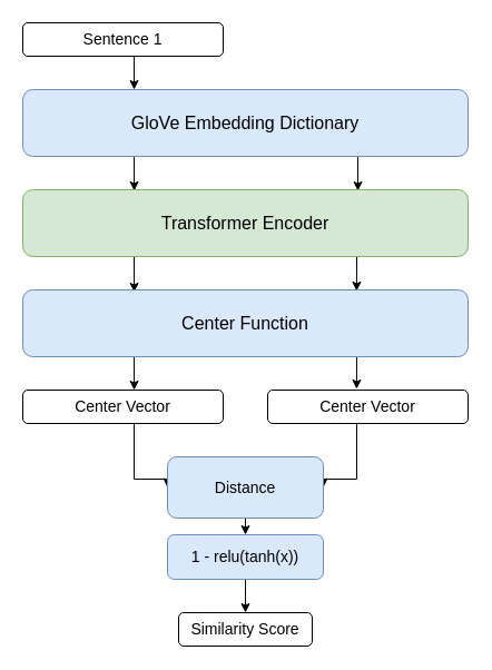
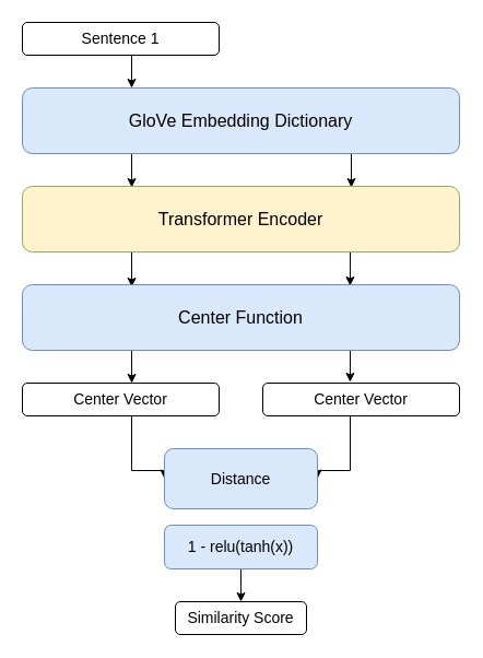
  <mxCell id="0" />
  <mxCell id="1" parent="0" />
  <mxCell id="2" style="edgeStyle=orthogonalEdgeStyle;rounded=0;orthogonalLoop=1;jettySize=auto;html=1;exitX=0.5;exitY=1;exitDx=0;exitDy=0;entryX=0.25;entryY=0;entryDx=0;entryDy=0;" edge="1" parent="1" source="3" target="6"><mxGeometry relative="1" as="geometry" /></mxCell>
  <mxCell id="3" value="&lt;font style=&quot;font-size: 14px&quot;&gt;Sentence 1&lt;/font&gt;" style="rounded=1;whiteSpace=wrap;html=1;" vertex="1" parent="1"><mxGeometry x="20" y="20" width="180" height="30" as="geometry" /></mxCell>
  <mxCell id="4" style="edgeStyle=orthogonalEdgeStyle;rounded=0;orthogonalLoop=1;jettySize=auto;html=1;exitX=0.75;exitY=1;exitDx=0;exitDy=0;" edge="1" parent="1" source="6"><mxGeometry relative="1" as="geometry"><mxPoint x="321" y="171" as="targetPoint" /></mxGeometry></mxCell>
  <mxCell id="5" style="edgeStyle=orthogonalEdgeStyle;rounded=0;orthogonalLoop=1;jettySize=auto;html=1;exitX=0.25;exitY=1;exitDx=0;exitDy=0;entryX=0.556;entryY=0.033;entryDx=0;entryDy=0;entryPerimeter=0;" edge="1" parent="1" source="6"><mxGeometry relative="1" as="geometry"><mxPoint x="120.08" y="170.99" as="targetPoint" /></mxGeometry></mxCell>
  <mxCell id="6" value="&lt;font style=&quot;font-size: 16px&quot;&gt;GloVe Embedding Dictionary&lt;/font&gt;" style="rounded=1;whiteSpace=wrap;html=1;fillColor=#dae8fc;strokeColor=#6c8ebf;" vertex="1" parent="1"><mxGeometry x="20" y="80" width="400" height="60" as="geometry" /></mxCell>
  <mxCell id="7" style="edgeStyle=orthogonalEdgeStyle;rounded=0;orthogonalLoop=1;jettySize=auto;html=1;exitX=0.75;exitY=1;exitDx=0;exitDy=0;entryX=0.444;entryY=0.033;entryDx=0;entryDy=0;entryPerimeter=0;" edge="1" parent="1" source="9"><mxGeometry relative="1" as="geometry"><mxPoint x="319.92" y="260.99" as="targetPoint" /></mxGeometry></mxCell>
  <mxCell id="8" style="edgeStyle=orthogonalEdgeStyle;rounded=0;orthogonalLoop=1;jettySize=auto;html=1;exitX=0.25;exitY=1;exitDx=0;exitDy=0;entryX=0.556;entryY=0.067;entryDx=0;entryDy=0;entryPerimeter=0;" edge="1" parent="1" source="9"><mxGeometry relative="1" as="geometry"><mxPoint x="120.08" y="262.01" as="targetPoint" /></mxGeometry></mxCell>
- <mxCell id="9" value="&lt;font style=&quot;font-size: 16px&quot;&gt;Transformer Encoder&lt;/font&gt;" style="rounded=1;whiteSpace=wrap;html=1;fillColor=#d5e8d4;strokeColor=#82b366;" vertex="1" parent="1"><mxGeometry x="20" y="170" width="400" height="60" as="geometry" /></mxCell>
+ <mxCell id="9" value="&lt;font style=&quot;font-size: 16px&quot;&gt;Transformer Encoder&lt;/font&gt;" style="rounded=1;whiteSpace=wrap;html=1;fillColor=#fff2cc;strokeColor=#82b366;" vertex="1" parent="1"><mxGeometry x="20" y="170" width="400" height="60" as="geometry" /></mxCell>
  <mxCell id="10" style="edgeStyle=orthogonalEdgeStyle;rounded=0;orthogonalLoop=1;jettySize=auto;html=1;exitX=0.25;exitY=1;exitDx=0;exitDy=0;entryX=0.556;entryY=0;entryDx=0;entryDy=0;entryPerimeter=0;" edge="1" parent="1" source="12" target="14"><mxGeometry relative="1" as="geometry" /></mxCell>
  <mxCell id="11" style="edgeStyle=orthogonalEdgeStyle;rounded=0;orthogonalLoop=1;jettySize=auto;html=1;exitX=0.75;exitY=1;exitDx=0;exitDy=0;entryX=0.444;entryY=-0.033;entryDx=0;entryDy=0;entryPerimeter=0;" edge="1" parent="1" source="12" target="16"><mxGeometry relative="1" as="geometry" /></mxCell>
  <mxCell id="12" value="&lt;font style=&quot;font-size: 16px&quot;&gt;Center Function&lt;/font&gt;" style="rounded=1;whiteSpace=wrap;html=1;fillColor=#dae8fc;strokeColor=#6c8ebf;" vertex="1" parent="1"><mxGeometry x="20" y="260" width="400" height="60" as="geometry" /></mxCell>
  <mxCell id="13" style="edgeStyle=orthogonalEdgeStyle;rounded=0;orthogonalLoop=1;jettySize=auto;html=1;exitX=0.5;exitY=1;exitDx=0;exitDy=0;entryX=0;entryY=0.5;entryDx=0;entryDy=0;" edge="1" parent="1" source="14" target="18"><mxGeometry relative="1" as="geometry"><Array as="points"><mxPoint x="120" y="380" /><mxPoint x="120" y="430" /></Array></mxGeometry></mxCell>
  <mxCell id="14" value="&lt;font style=&quot;font-size: 14px&quot;&gt;Center Vector&lt;/font&gt;" style="rounded=1;whiteSpace=wrap;html=1;" vertex="1" parent="1"><mxGeometry x="20" y="350" width="180" height="30" as="geometry" /></mxCell>
  <mxCell id="15" style="edgeStyle=orthogonalEdgeStyle;rounded=0;orthogonalLoop=1;jettySize=auto;html=1;exitX=0.5;exitY=1;exitDx=0;exitDy=0;entryX=1;entryY=0.5;entryDx=0;entryDy=0;" edge="1" parent="1" source="16" target="18"><mxGeometry relative="1" as="geometry"><Array as="points"><mxPoint x="320" y="380" /><mxPoint x="320" y="430" /></Array></mxGeometry></mxCell>
  <mxCell id="16" value="&lt;font style=&quot;font-size: 14px&quot;&gt;Center Vector&lt;/font&gt;" style="rounded=1;whiteSpace=wrap;html=1;" vertex="1" parent="1"><mxGeometry x="240" y="350" width="180" height="30" as="geometry" /></mxCell>
- <mxCell id="17" style="edgeStyle=orthogonalEdgeStyle;rounded=0;orthogonalLoop=1;jettySize=auto;html=1;exitX=0.5;exitY=1;exitDx=0;exitDy=0;entryX=0.5;entryY=0;entryDx=0;entryDy=0;" edge="1" parent="1" source="18" target="20"><mxGeometry relative="1" as="geometry" /></mxCell>
  <mxCell id="18" value="&lt;font style=&quot;font-size: 14px&quot;&gt;Distance&lt;/font&gt;" style="rounded=1;whiteSpace=wrap;html=1;fillColor=#dae8fc;strokeColor=#6c8ebf;" vertex="1" parent="1"><mxGeometry x="150" y="410" width="140" height="55" as="geometry" /></mxCell>
  <mxCell id="19" style="edgeStyle=orthogonalEdgeStyle;rounded=0;orthogonalLoop=1;jettySize=auto;html=1;exitX=0.5;exitY=1;exitDx=0;exitDy=0;entryX=0.5;entryY=0;entryDx=0;entryDy=0;" edge="1" parent="1" source="20"><mxGeometry relative="1" as="geometry"><mxPoint x="220" y="550" as="targetPoint" /></mxGeometry></mxCell>
  <mxCell id="20" value="&lt;font style=&quot;font-size: 14px&quot;&gt;1 - relu(tanh(x))&lt;/font&gt;" style="rounded=1;whiteSpace=wrap;html=1;fillColor=#dae8fc;strokeColor=#6c8ebf;" vertex="1" parent="1"><mxGeometry x="150" y="480" width="140" height="40" as="geometry" /></mxCell>
  <mxCell id="21" value="&lt;font style=&quot;font-size: 14px&quot;&gt;Similarity Score&lt;/font&gt;" style="rounded=1;whiteSpace=wrap;html=1;" vertex="1" parent="1"><mxGeometry x="160" y="550" width="120" height="30" as="geometry" /></mxCell>
